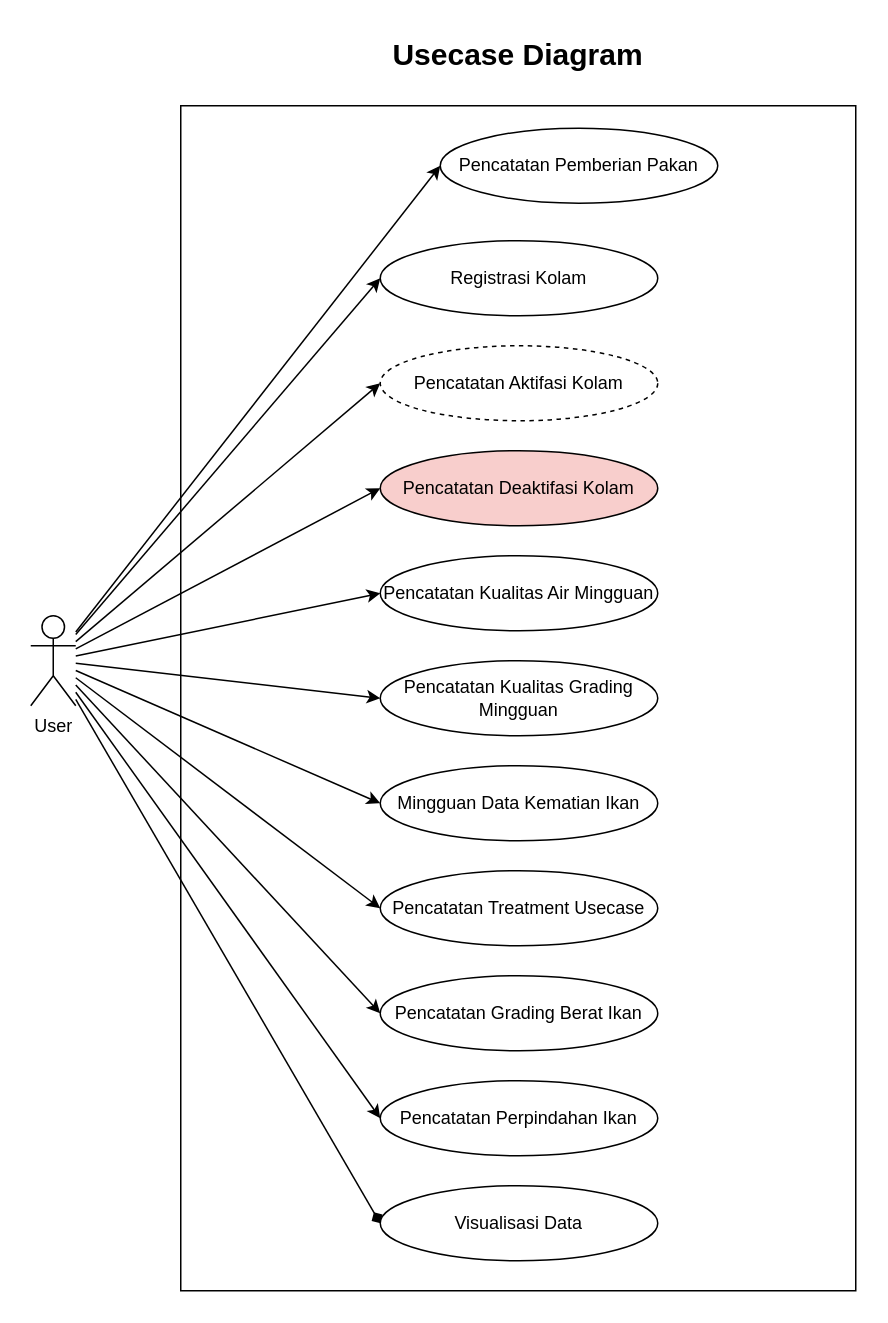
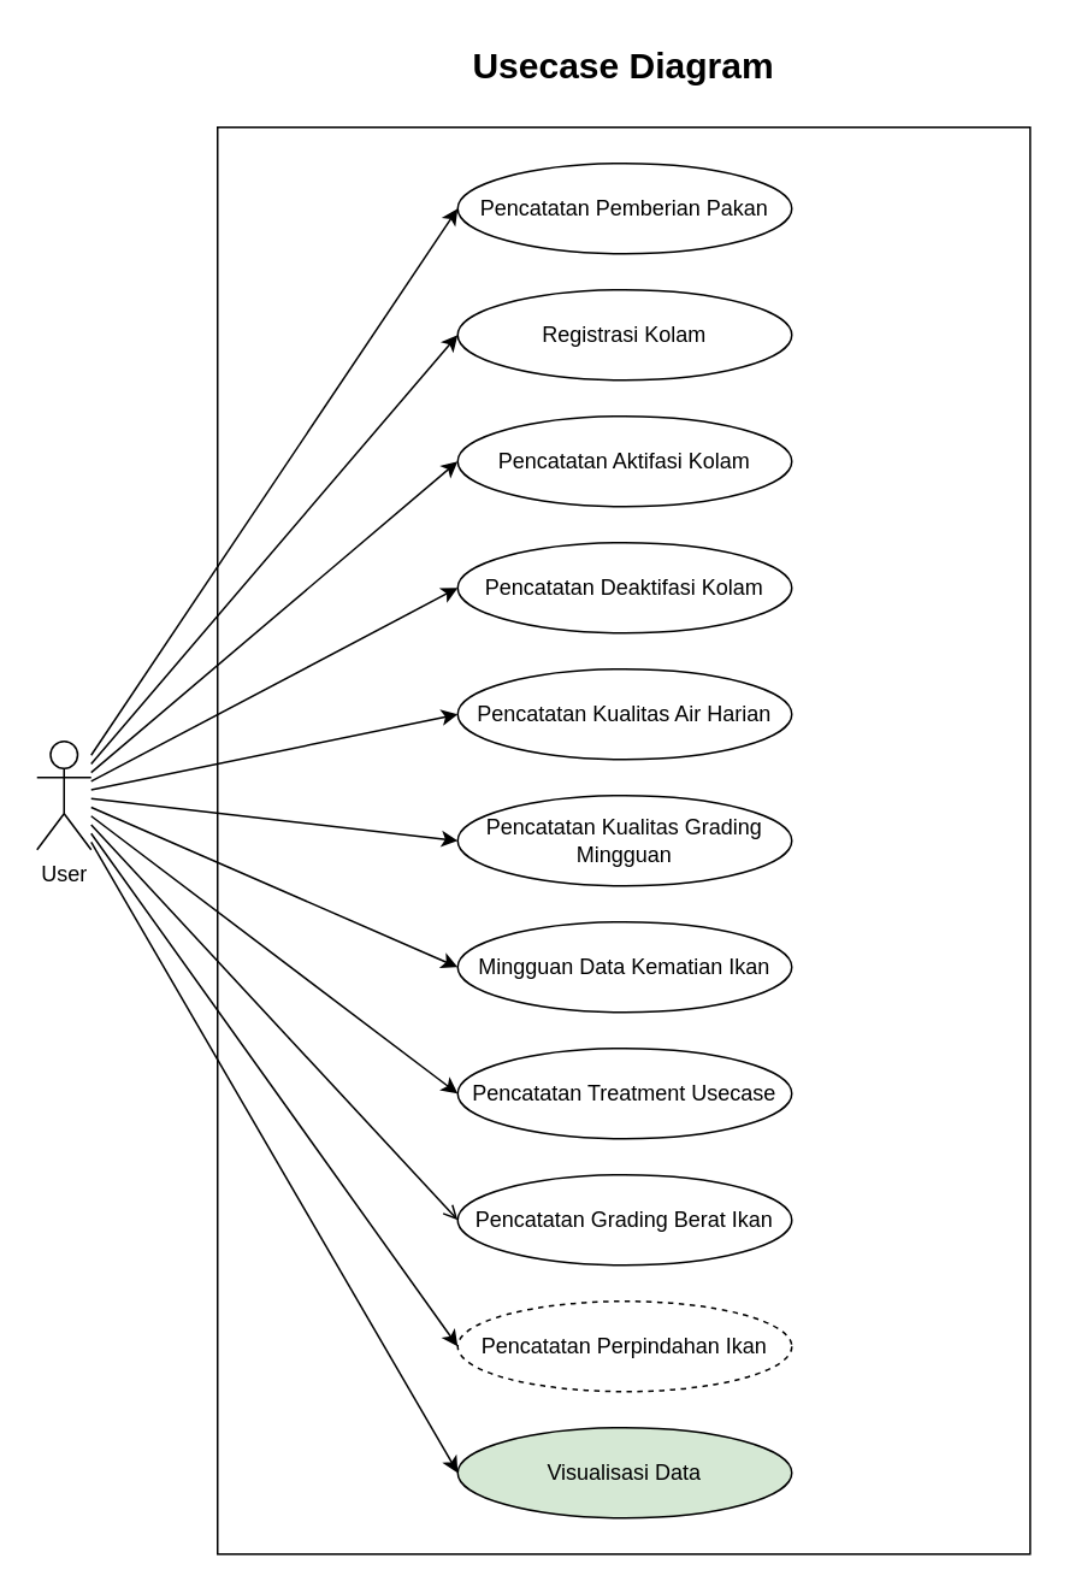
  <mxCell id="0" />
  <mxCell id="1" parent="0" />
  <mxCell id="2" value="" style="rounded=0;whiteSpace=wrap;html=1;" parent="1" vertex="1"><mxGeometry x="120" y="70" width="450" height="790" as="geometry" /></mxCell>
  <mxCell id="3" style="rounded=0;orthogonalLoop=1;jettySize=auto;html=1;entryX=0;entryY=0.5;entryDx=0;entryDy=0;" parent="1" source="14" target="15" edge="1"><mxGeometry relative="1" as="geometry" /></mxCell>
  <mxCell id="4" style="edgeStyle=none;rounded=0;orthogonalLoop=1;jettySize=auto;html=1;entryX=0;entryY=0.5;entryDx=0;entryDy=0;" parent="1" source="14" target="16" edge="1"><mxGeometry relative="1" as="geometry" /></mxCell>
  <mxCell id="5" style="edgeStyle=none;rounded=0;orthogonalLoop=1;jettySize=auto;html=1;entryX=0;entryY=0.5;entryDx=0;entryDy=0;" parent="1" source="14" target="17" edge="1"><mxGeometry relative="1" as="geometry" /></mxCell>
  <mxCell id="6" style="edgeStyle=none;rounded=0;orthogonalLoop=1;jettySize=auto;html=1;entryX=0;entryY=0.5;entryDx=0;entryDy=0;" parent="1" source="14" target="18" edge="1"><mxGeometry relative="1" as="geometry" /></mxCell>
  <mxCell id="7" style="edgeStyle=none;rounded=0;orthogonalLoop=1;jettySize=auto;html=1;entryX=0;entryY=0.5;entryDx=0;entryDy=0;" parent="1" source="14" target="19" edge="1"><mxGeometry relative="1" as="geometry" /></mxCell>
  <mxCell id="8" style="edgeStyle=none;rounded=0;orthogonalLoop=1;jettySize=auto;html=1;entryX=0;entryY=0.5;entryDx=0;entryDy=0;" parent="1" source="14" target="20" edge="1"><mxGeometry relative="1" as="geometry" /></mxCell>
  <mxCell id="9" style="edgeStyle=none;rounded=0;orthogonalLoop=1;jettySize=auto;html=1;entryX=0;entryY=0.5;entryDx=0;entryDy=0;" parent="1" source="14" target="21" edge="1"><mxGeometry relative="1" as="geometry" /></mxCell>
  <mxCell id="10" style="edgeStyle=none;rounded=0;orthogonalLoop=1;jettySize=auto;html=1;entryX=0;entryY=0.5;entryDx=0;entryDy=0;" parent="1" source="14" target="22" edge="1"><mxGeometry relative="1" as="geometry" /></mxCell>
- <mxCell id="11" style="edgeStyle=none;rounded=0;orthogonalLoop=1;jettySize=auto;html=1;entryX=0;entryY=0.5;entryDx=0;entryDy=0;" parent="1" source="14" target="23" edge="1"><mxGeometry relative="1" as="geometry" /></mxCell>
+ <mxCell id="11" style="edgeStyle=none;rounded=0;orthogonalLoop=1;jettySize=auto;html=1;entryX=0;entryY=0.5;entryDx=0;entryDy=0;endArrow=open;" parent="1" source="14" target="23" edge="1"><mxGeometry relative="1" as="geometry" /></mxCell>
  <mxCell id="12" style="edgeStyle=none;rounded=0;orthogonalLoop=1;jettySize=auto;html=1;entryX=0;entryY=0.5;entryDx=0;entryDy=0;" parent="1" source="14" target="24" edge="1"><mxGeometry relative="1" as="geometry" /></mxCell>
- <mxCell id="13" style="rounded=0;orthogonalLoop=1;jettySize=auto;html=1;entryX=0;entryY=0.5;entryDx=0;entryDy=0;endArrow=diamond;" edge="1" parent="1" source="14" target="26"><mxGeometry relative="1" as="geometry" /></mxCell>
+ <mxCell id="13" style="rounded=0;orthogonalLoop=1;jettySize=auto;html=1;entryX=0;entryY=0.5;entryDx=0;entryDy=0;" edge="1" parent="1" source="14" target="26"><mxGeometry relative="1" as="geometry" /></mxCell>
  <mxCell id="14" value="User" style="shape=umlActor;verticalLabelPosition=bottom;verticalAlign=top;html=1;outlineConnect=0;" parent="1" vertex="1"><mxGeometry x="20" y="410" width="30" height="60" as="geometry" /></mxCell>
- <mxCell id="15" value="Pencatatan Pemberian Pakan" style="ellipse;whiteSpace=wrap;html=1;" parent="1" vertex="1"><mxGeometry x="293" y="85" width="185" height="50" as="geometry" /></mxCell>
+ <mxCell id="15" value="Pencatatan Pemberian Pakan" style="ellipse;whiteSpace=wrap;html=1;" parent="1" vertex="1"><mxGeometry x="253" y="90" width="185" height="50" as="geometry" /></mxCell>
  <mxCell id="16" value="Registrasi Kolam" style="ellipse;whiteSpace=wrap;html=1;" parent="1" vertex="1"><mxGeometry x="253" y="160" width="185" height="50" as="geometry" /></mxCell>
- <mxCell id="17" value="Pencatatan Aktifasi Kolam" style="ellipse;whiteSpace=wrap;html=1;dashed=1;" parent="1" vertex="1"><mxGeometry x="253" y="230" width="185" height="50" as="geometry" /></mxCell>
- <mxCell id="18" value="Pencatatan Deaktifasi Kolam" style="ellipse;whiteSpace=wrap;html=1;fillColor=#f8cecc;" parent="1" vertex="1"><mxGeometry x="253" y="300" width="185" height="50" as="geometry" /></mxCell>
- <mxCell id="19" value="Pencatatan Kualitas Air Mingguan" style="ellipse;whiteSpace=wrap;html=1;" parent="1" vertex="1"><mxGeometry x="253" y="370" width="185" height="50" as="geometry" /></mxCell>
+ <mxCell id="17" value="Pencatatan Aktifasi Kolam" style="ellipse;whiteSpace=wrap;html=1;" parent="1" vertex="1"><mxGeometry x="253" y="230" width="185" height="50" as="geometry" /></mxCell>
+ <mxCell id="18" value="Pencatatan Deaktifasi Kolam" style="ellipse;whiteSpace=wrap;html=1;" parent="1" vertex="1"><mxGeometry x="253" y="300" width="185" height="50" as="geometry" /></mxCell>
+ <mxCell id="19" value="Pencatatan Kualitas Air Harian" style="ellipse;whiteSpace=wrap;html=1;" parent="1" vertex="1"><mxGeometry x="253" y="370" width="185" height="50" as="geometry" /></mxCell>
  <mxCell id="20" value="Pencatatan Kualitas Grading Mingguan" style="ellipse;whiteSpace=wrap;html=1;" parent="1" vertex="1"><mxGeometry x="253" y="440" width="185" height="50" as="geometry" /></mxCell>
  <mxCell id="21" value="Mingguan Data Kematian Ikan" style="ellipse;whiteSpace=wrap;html=1;" parent="1" vertex="1"><mxGeometry x="253" y="510" width="185" height="50" as="geometry" /></mxCell>
  <mxCell id="22" value="Pencatatan Treatment Usecase" style="ellipse;whiteSpace=wrap;html=1;" parent="1" vertex="1"><mxGeometry x="253" y="580" width="185" height="50" as="geometry" /></mxCell>
  <mxCell id="23" value="Pencatatan Grading Berat Ikan" style="ellipse;whiteSpace=wrap;html=1;" parent="1" vertex="1"><mxGeometry x="253" y="650" width="185" height="50" as="geometry" /></mxCell>
- <mxCell id="24" value="Pencatatan Perpindahan Ikan" style="ellipse;whiteSpace=wrap;html=1;" parent="1" vertex="1"><mxGeometry x="253" y="720" width="185" height="50" as="geometry" /></mxCell>
+ <mxCell id="24" value="Pencatatan Perpindahan Ikan" style="ellipse;whiteSpace=wrap;html=1;dashed=1;" parent="1" vertex="1"><mxGeometry x="253" y="720" width="185" height="50" as="geometry" /></mxCell>
  <mxCell id="25" value="&lt;b&gt;&lt;font style=&quot;font-size: 20px;&quot;&gt;Usecase Diagram&lt;/font&gt;&lt;/b&gt;" style="text;html=1;strokeColor=none;fillColor=none;align=center;verticalAlign=middle;whiteSpace=wrap;rounded=0;" parent="1" vertex="1"><mxGeometry x="120" y="20" width="450" height="30" as="geometry" /></mxCell>
- <mxCell id="26" value="Visualisasi Data" style="ellipse;whiteSpace=wrap;html=1;" vertex="1" parent="1"><mxGeometry x="253" y="790" width="185" height="50" as="geometry" /></mxCell>
+ <mxCell id="26" value="Visualisasi Data" style="ellipse;whiteSpace=wrap;html=1;fillColor=#d5e8d4;" vertex="1" parent="1"><mxGeometry x="253" y="790" width="185" height="50" as="geometry" /></mxCell>
